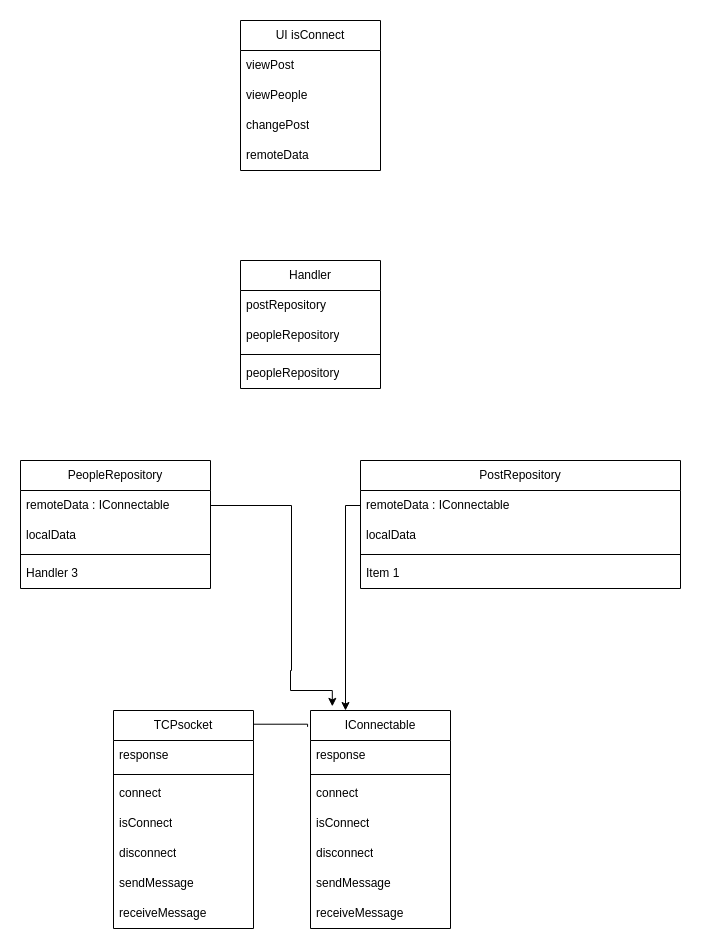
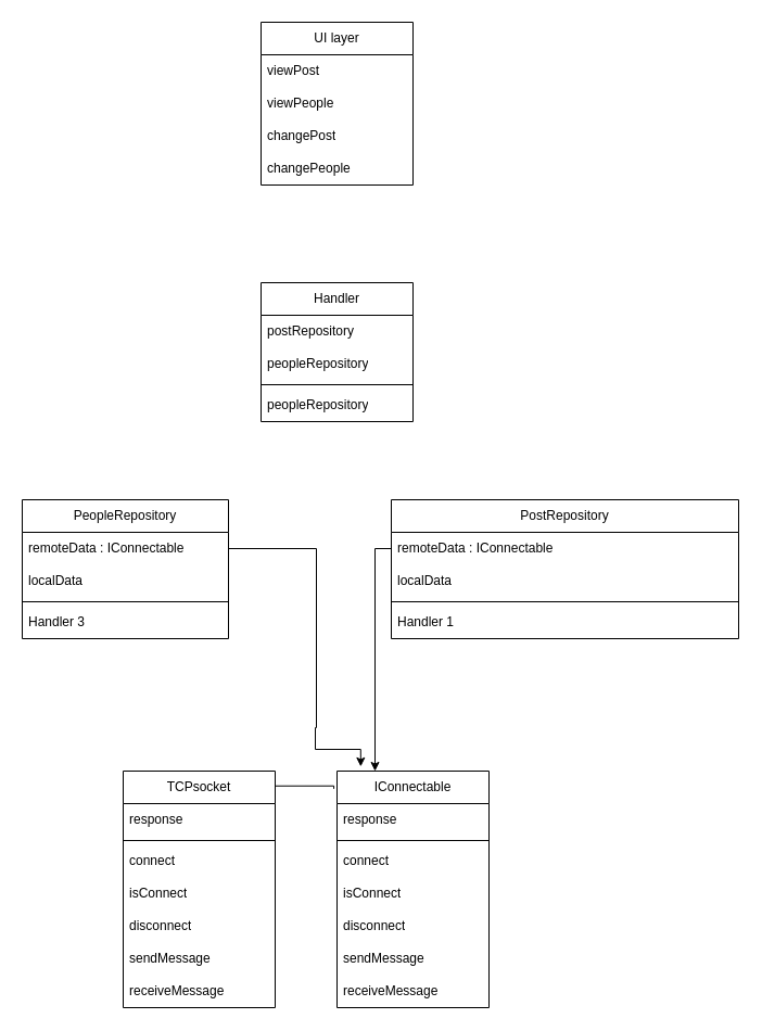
  <mxCell id="0" />
  <mxCell id="1" parent="0" />
- <mxCell id="2" value="UI isConnect" style="swimlane;fontStyle=0;childLayout=stackLayout;horizontal=1;startSize=30;horizontalStack=0;resizeParent=1;resizeParentMax=0;resizeLast=0;collapsible=1;marginBottom=0;whiteSpace=wrap;html=1;" vertex="1" parent="1"><mxGeometry x="240" y="20" width="140" height="150" as="geometry" /></mxCell>
+ <mxCell id="2" value="UI layer" style="swimlane;fontStyle=0;childLayout=stackLayout;horizontal=1;startSize=30;horizontalStack=0;resizeParent=1;resizeParentMax=0;resizeLast=0;collapsible=1;marginBottom=0;whiteSpace=wrap;html=1;" vertex="1" parent="1"><mxGeometry x="240" y="20" width="140" height="150" as="geometry" /></mxCell>
  <mxCell id="3" value="viewPost" style="text;strokeColor=none;fillColor=none;align=left;verticalAlign=middle;spacingLeft=4;spacingRight=4;overflow=hidden;points=[[0,0.5],[1,0.5]];portConstraint=eastwest;rotatable=0;whiteSpace=wrap;html=1;" vertex="1" parent="2"><mxGeometry y="30" width="140" height="30" as="geometry" /></mxCell>
  <mxCell id="4" value="viewPeople" style="text;strokeColor=none;fillColor=none;align=left;verticalAlign=middle;spacingLeft=4;spacingRight=4;overflow=hidden;points=[[0,0.5],[1,0.5]];portConstraint=eastwest;rotatable=0;whiteSpace=wrap;html=1;" vertex="1" parent="2"><mxGeometry y="60" width="140" height="30" as="geometry" /></mxCell>
  <mxCell id="5" value="changePost" style="text;strokeColor=none;fillColor=none;align=left;verticalAlign=middle;spacingLeft=4;spacingRight=4;overflow=hidden;points=[[0,0.5],[1,0.5]];portConstraint=eastwest;rotatable=0;whiteSpace=wrap;html=1;" vertex="1" parent="2"><mxGeometry y="90" width="140" height="30" as="geometry" /></mxCell>
- <mxCell id="6" value="remoteData" style="text;strokeColor=none;fillColor=none;align=left;verticalAlign=middle;spacingLeft=4;spacingRight=4;overflow=hidden;points=[[0,0.5],[1,0.5]];portConstraint=eastwest;rotatable=0;whiteSpace=wrap;html=1;" vertex="1" parent="2"><mxGeometry y="120" width="140" height="30" as="geometry" /></mxCell>
+ <mxCell id="6" value="changePeople" style="text;strokeColor=none;fillColor=none;align=left;verticalAlign=middle;spacingLeft=4;spacingRight=4;overflow=hidden;points=[[0,0.5],[1,0.5]];portConstraint=eastwest;rotatable=0;whiteSpace=wrap;html=1;" vertex="1" parent="2"><mxGeometry y="120" width="140" height="30" as="geometry" /></mxCell>
  <mxCell id="7" value="Handler" style="swimlane;fontStyle=0;childLayout=stackLayout;horizontal=1;startSize=30;horizontalStack=0;resizeParent=1;resizeParentMax=0;resizeLast=0;collapsible=1;marginBottom=0;whiteSpace=wrap;html=1;" vertex="1" parent="1"><mxGeometry x="240" y="260" width="140" height="128" as="geometry" /></mxCell>
  <mxCell id="8" value="postRepository" style="text;strokeColor=none;fillColor=none;align=left;verticalAlign=middle;spacingLeft=4;spacingRight=4;overflow=hidden;points=[[0,0.5],[1,0.5]];portConstraint=eastwest;rotatable=0;whiteSpace=wrap;html=1;" vertex="1" parent="7"><mxGeometry y="30" width="140" height="30" as="geometry" /></mxCell>
  <mxCell id="9" value="peopleRepository" style="text;strokeColor=none;fillColor=none;align=left;verticalAlign=middle;spacingLeft=4;spacingRight=4;overflow=hidden;points=[[0,0.5],[1,0.5]];portConstraint=eastwest;rotatable=0;whiteSpace=wrap;html=1;" vertex="1" parent="7"><mxGeometry y="60" width="140" height="30" as="geometry" /></mxCell>
  <mxCell id="10" value="" style="line;strokeWidth=1;fillColor=none;align=left;verticalAlign=middle;spacingTop=-1;spacingLeft=3;spacingRight=3;rotatable=0;labelPosition=right;points=[];portConstraint=eastwest;strokeColor=inherit;" vertex="1" parent="7"><mxGeometry y="90" width="140" height="8" as="geometry" /></mxCell>
  <mxCell id="11" value="peopleRepository" style="text;strokeColor=none;fillColor=none;align=left;verticalAlign=middle;spacingLeft=4;spacingRight=4;overflow=hidden;points=[[0,0.5],[1,0.5]];portConstraint=eastwest;rotatable=0;whiteSpace=wrap;html=1;" vertex="1" parent="7"><mxGeometry y="98" width="140" height="30" as="geometry" /></mxCell>
  <mxCell id="12" value="PostRepository" style="swimlane;fontStyle=0;childLayout=stackLayout;horizontal=1;startSize=30;horizontalStack=0;resizeParent=1;resizeParentMax=0;resizeLast=0;collapsible=1;marginBottom=0;whiteSpace=wrap;html=1;" vertex="1" parent="1"><mxGeometry x="360" y="460" width="320" height="128" as="geometry" /></mxCell>
  <mxCell id="13" value="remoteData : IConnectable" style="text;strokeColor=none;fillColor=none;align=left;verticalAlign=middle;spacingLeft=4;spacingRight=4;overflow=hidden;points=[[0,0.5],[1,0.5]];portConstraint=eastwest;rotatable=0;whiteSpace=wrap;html=1;" vertex="1" parent="12"><mxGeometry y="30" width="320" height="30" as="geometry" /></mxCell>
  <mxCell id="14" value="localData" style="text;strokeColor=none;fillColor=none;align=left;verticalAlign=middle;spacingLeft=4;spacingRight=4;overflow=hidden;points=[[0,0.5],[1,0.5]];portConstraint=eastwest;rotatable=0;whiteSpace=wrap;html=1;" vertex="1" parent="12"><mxGeometry y="60" width="320" height="30" as="geometry" /></mxCell>
  <mxCell id="15" value="" style="line;strokeWidth=1;fillColor=none;align=left;verticalAlign=middle;spacingTop=-1;spacingLeft=3;spacingRight=3;rotatable=0;labelPosition=right;points=[];portConstraint=eastwest;strokeColor=inherit;" vertex="1" parent="12"><mxGeometry y="90" width="320" height="8" as="geometry" /></mxCell>
- <mxCell id="16" value="Item 1" style="text;strokeColor=none;fillColor=none;align=left;verticalAlign=middle;spacingLeft=4;spacingRight=4;overflow=hidden;points=[[0,0.5],[1,0.5]];portConstraint=eastwest;rotatable=0;whiteSpace=wrap;html=1;" vertex="1" parent="12"><mxGeometry y="98" width="320" height="30" as="geometry" /></mxCell>
+ <mxCell id="16" value="Handler 1" style="text;strokeColor=none;fillColor=none;align=left;verticalAlign=middle;spacingLeft=4;spacingRight=4;overflow=hidden;points=[[0,0.5],[1,0.5]];portConstraint=eastwest;rotatable=0;whiteSpace=wrap;html=1;" vertex="1" parent="12"><mxGeometry y="98" width="320" height="30" as="geometry" /></mxCell>
  <mxCell id="17" value="PeopleRepository" style="swimlane;fontStyle=0;childLayout=stackLayout;horizontal=1;startSize=30;horizontalStack=0;resizeParent=1;resizeParentMax=0;resizeLast=0;collapsible=1;marginBottom=0;whiteSpace=wrap;html=1;" vertex="1" parent="1"><mxGeometry x="20" y="460" width="190" height="128" as="geometry" /></mxCell>
  <mxCell id="18" value="remoteData : IConnectable" style="text;strokeColor=none;fillColor=none;align=left;verticalAlign=middle;spacingLeft=4;spacingRight=4;overflow=hidden;points=[[0,0.5],[1,0.5]];portConstraint=eastwest;rotatable=0;whiteSpace=wrap;html=1;" vertex="1" parent="17"><mxGeometry y="30" width="190" height="30" as="geometry" /></mxCell>
  <mxCell id="19" value="localData" style="text;strokeColor=none;fillColor=none;align=left;verticalAlign=middle;spacingLeft=4;spacingRight=4;overflow=hidden;points=[[0,0.5],[1,0.5]];portConstraint=eastwest;rotatable=0;whiteSpace=wrap;html=1;" vertex="1" parent="17"><mxGeometry y="60" width="190" height="30" as="geometry" /></mxCell>
  <mxCell id="20" value="" style="line;strokeWidth=1;fillColor=none;align=left;verticalAlign=middle;spacingTop=-1;spacingLeft=3;spacingRight=3;rotatable=0;labelPosition=right;points=[];portConstraint=eastwest;strokeColor=inherit;" vertex="1" parent="17"><mxGeometry y="90" width="190" height="8" as="geometry" /></mxCell>
  <mxCell id="21" value="Handler 3" style="text;strokeColor=none;fillColor=none;align=left;verticalAlign=middle;spacingLeft=4;spacingRight=4;overflow=hidden;points=[[0,0.5],[1,0.5]];portConstraint=eastwest;rotatable=0;whiteSpace=wrap;html=1;" vertex="1" parent="17"><mxGeometry y="98" width="190" height="30" as="geometry" /></mxCell>
  <mxCell id="22" value="IConnectable" style="swimlane;fontStyle=0;childLayout=stackLayout;horizontal=1;startSize=30;horizontalStack=0;resizeParent=1;resizeParentMax=0;resizeLast=0;collapsible=1;marginBottom=0;whiteSpace=wrap;html=1;" vertex="1" parent="1"><mxGeometry x="310" y="710" width="140" height="218" as="geometry" /></mxCell>
  <mxCell id="23" value="response" style="text;strokeColor=none;fillColor=none;align=left;verticalAlign=middle;spacingLeft=4;spacingRight=4;overflow=hidden;points=[[0,0.5],[1,0.5]];portConstraint=eastwest;rotatable=0;whiteSpace=wrap;html=1;" vertex="1" parent="22"><mxGeometry y="30" width="140" height="30" as="geometry" /></mxCell>
  <mxCell id="24" value="" style="line;strokeWidth=1;fillColor=none;align=left;verticalAlign=middle;spacingTop=-1;spacingLeft=3;spacingRight=3;rotatable=0;labelPosition=right;points=[];portConstraint=eastwest;strokeColor=inherit;" vertex="1" parent="22"><mxGeometry y="60" width="140" height="8" as="geometry" /></mxCell>
  <mxCell id="25" value="connect" style="text;strokeColor=none;fillColor=none;align=left;verticalAlign=middle;spacingLeft=4;spacingRight=4;overflow=hidden;points=[[0,0.5],[1,0.5]];portConstraint=eastwest;rotatable=0;whiteSpace=wrap;html=1;" vertex="1" parent="22"><mxGeometry y="68" width="140" height="30" as="geometry" /></mxCell>
  <mxCell id="26" value="isConnect" style="text;strokeColor=none;fillColor=none;align=left;verticalAlign=middle;spacingLeft=4;spacingRight=4;overflow=hidden;points=[[0,0.5],[1,0.5]];portConstraint=eastwest;rotatable=0;whiteSpace=wrap;html=1;" vertex="1" parent="22"><mxGeometry y="98" width="140" height="30" as="geometry" /></mxCell>
  <mxCell id="27" value="disconnect" style="text;strokeColor=none;fillColor=none;align=left;verticalAlign=middle;spacingLeft=4;spacingRight=4;overflow=hidden;points=[[0,0.5],[1,0.5]];portConstraint=eastwest;rotatable=0;whiteSpace=wrap;html=1;" vertex="1" parent="22"><mxGeometry y="128" width="140" height="30" as="geometry" /></mxCell>
  <mxCell id="28" value="sendMessage" style="text;strokeColor=none;fillColor=none;align=left;verticalAlign=middle;spacingLeft=4;spacingRight=4;overflow=hidden;points=[[0,0.5],[1,0.5]];portConstraint=eastwest;rotatable=0;whiteSpace=wrap;html=1;" vertex="1" parent="22"><mxGeometry y="158" width="140" height="30" as="geometry" /></mxCell>
  <mxCell id="29" value="receiveMessage" style="text;strokeColor=none;fillColor=none;align=left;verticalAlign=middle;spacingLeft=4;spacingRight=4;overflow=hidden;points=[[0,0.5],[1,0.5]];portConstraint=eastwest;rotatable=0;whiteSpace=wrap;html=1;" vertex="1" parent="22"><mxGeometry y="188" width="140" height="30" as="geometry" /></mxCell>
  <mxCell id="30" style="edgeStyle=orthogonalEdgeStyle;rounded=0;orthogonalLoop=1;jettySize=auto;html=1;entryX=-0.021;entryY=0.075;entryDx=0;entryDy=0;dashed=0;endArrow=none;startFill=0;exitX=1.001;exitY=0.063;exitDx=0;exitDy=0;entryPerimeter=0;exitPerimeter=0;" edge="1" parent="1" source="31" target="22"><mxGeometry relative="1" as="geometry"><Array as="points"><mxPoint x="307" y="724" /></Array></mxGeometry></mxCell>
  <mxCell id="31" value="TCPsocket" style="swimlane;fontStyle=0;childLayout=stackLayout;horizontal=1;startSize=30;horizontalStack=0;resizeParent=1;resizeParentMax=0;resizeLast=0;collapsible=1;marginBottom=0;whiteSpace=wrap;html=1;" vertex="1" parent="1"><mxGeometry x="113" y="710" width="140" height="218" as="geometry" /></mxCell>
  <mxCell id="32" value="response" style="text;strokeColor=none;fillColor=none;align=left;verticalAlign=middle;spacingLeft=4;spacingRight=4;overflow=hidden;points=[[0,0.5],[1,0.5]];portConstraint=eastwest;rotatable=0;whiteSpace=wrap;html=1;" vertex="1" parent="31"><mxGeometry y="30" width="140" height="30" as="geometry" /></mxCell>
  <mxCell id="33" value="" style="line;strokeWidth=1;fillColor=none;align=left;verticalAlign=middle;spacingTop=-1;spacingLeft=3;spacingRight=3;rotatable=0;labelPosition=right;points=[];portConstraint=eastwest;strokeColor=inherit;" vertex="1" parent="31"><mxGeometry y="60" width="140" height="8" as="geometry" /></mxCell>
  <mxCell id="34" value="connect" style="text;strokeColor=none;fillColor=none;align=left;verticalAlign=middle;spacingLeft=4;spacingRight=4;overflow=hidden;points=[[0,0.5],[1,0.5]];portConstraint=eastwest;rotatable=0;whiteSpace=wrap;html=1;" vertex="1" parent="31"><mxGeometry y="68" width="140" height="30" as="geometry" /></mxCell>
  <mxCell id="35" value="isConnect" style="text;strokeColor=none;fillColor=none;align=left;verticalAlign=middle;spacingLeft=4;spacingRight=4;overflow=hidden;points=[[0,0.5],[1,0.5]];portConstraint=eastwest;rotatable=0;whiteSpace=wrap;html=1;" vertex="1" parent="31"><mxGeometry y="98" width="140" height="30" as="geometry" /></mxCell>
  <mxCell id="36" value="disconnect" style="text;strokeColor=none;fillColor=none;align=left;verticalAlign=middle;spacingLeft=4;spacingRight=4;overflow=hidden;points=[[0,0.5],[1,0.5]];portConstraint=eastwest;rotatable=0;whiteSpace=wrap;html=1;" vertex="1" parent="31"><mxGeometry y="128" width="140" height="30" as="geometry" /></mxCell>
  <mxCell id="37" value="sendMessage" style="text;strokeColor=none;fillColor=none;align=left;verticalAlign=middle;spacingLeft=4;spacingRight=4;overflow=hidden;points=[[0,0.5],[1,0.5]];portConstraint=eastwest;rotatable=0;whiteSpace=wrap;html=1;" vertex="1" parent="31"><mxGeometry y="158" width="140" height="30" as="geometry" /></mxCell>
  <mxCell id="38" value="receiveMessage" style="text;strokeColor=none;fillColor=none;align=left;verticalAlign=middle;spacingLeft=4;spacingRight=4;overflow=hidden;points=[[0,0.5],[1,0.5]];portConstraint=eastwest;rotatable=0;whiteSpace=wrap;html=1;" vertex="1" parent="31"><mxGeometry y="188" width="140" height="30" as="geometry" /></mxCell>
  <mxCell id="39" style="edgeStyle=orthogonalEdgeStyle;rounded=0;orthogonalLoop=1;jettySize=auto;html=1;entryX=0.25;entryY=0;entryDx=0;entryDy=0;" edge="1" parent="1" source="13" target="22"><mxGeometry relative="1" as="geometry"><Array as="points"><mxPoint x="345" y="505" /></Array></mxGeometry></mxCell>
  <mxCell id="40" style="edgeStyle=orthogonalEdgeStyle;rounded=0;orthogonalLoop=1;jettySize=auto;html=1;entryX=0.156;entryY=-0.019;entryDx=0;entryDy=0;entryPerimeter=0;" edge="1" parent="1" source="18" target="22"><mxGeometry relative="1" as="geometry"><mxPoint x="330" y="690" as="targetPoint" /><Array as="points"><mxPoint x="291" y="505" /><mxPoint x="291" y="670" /><mxPoint x="290" y="670" /><mxPoint x="290" y="690" /><mxPoint x="332" y="690" /></Array></mxGeometry></mxCell>
